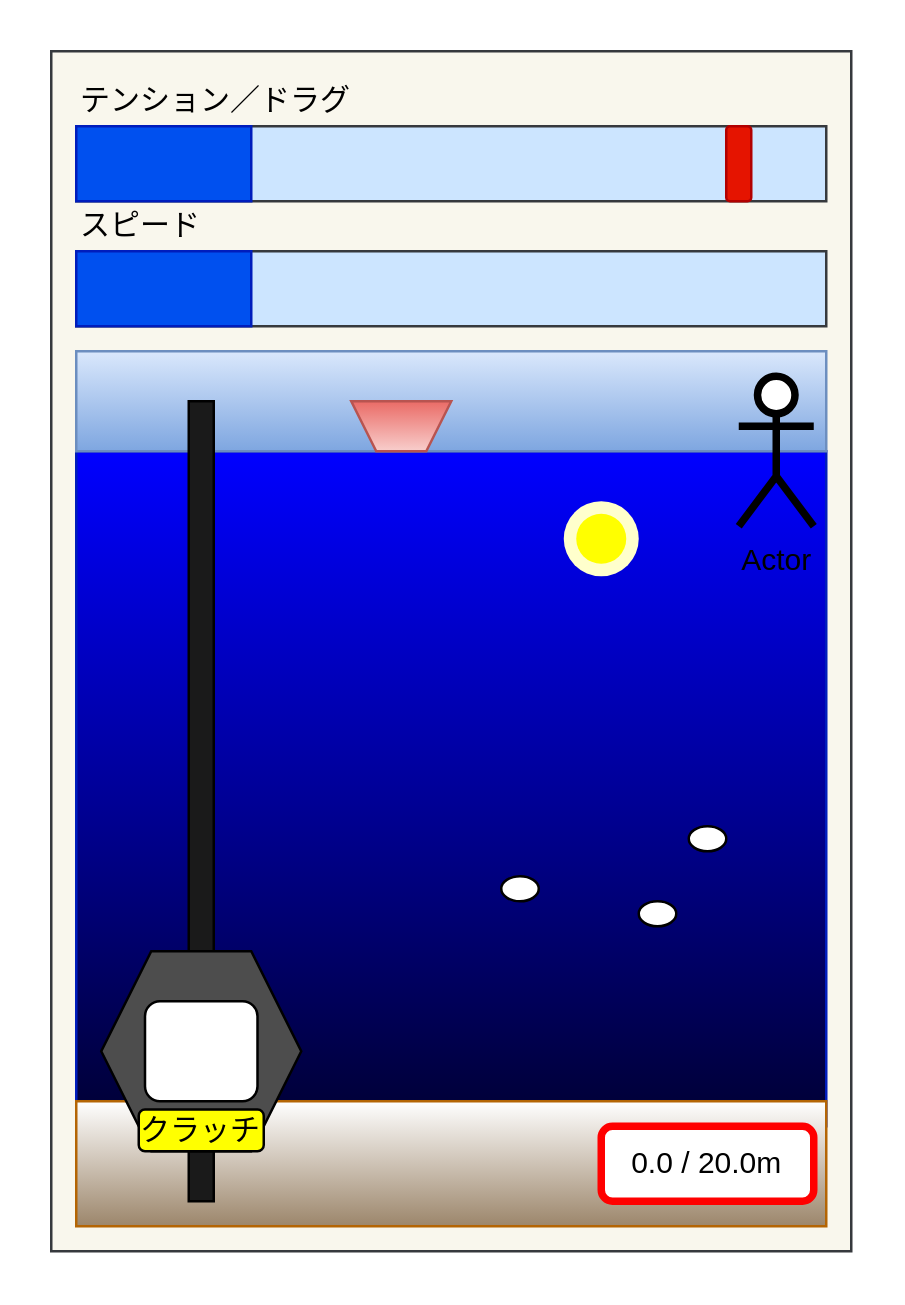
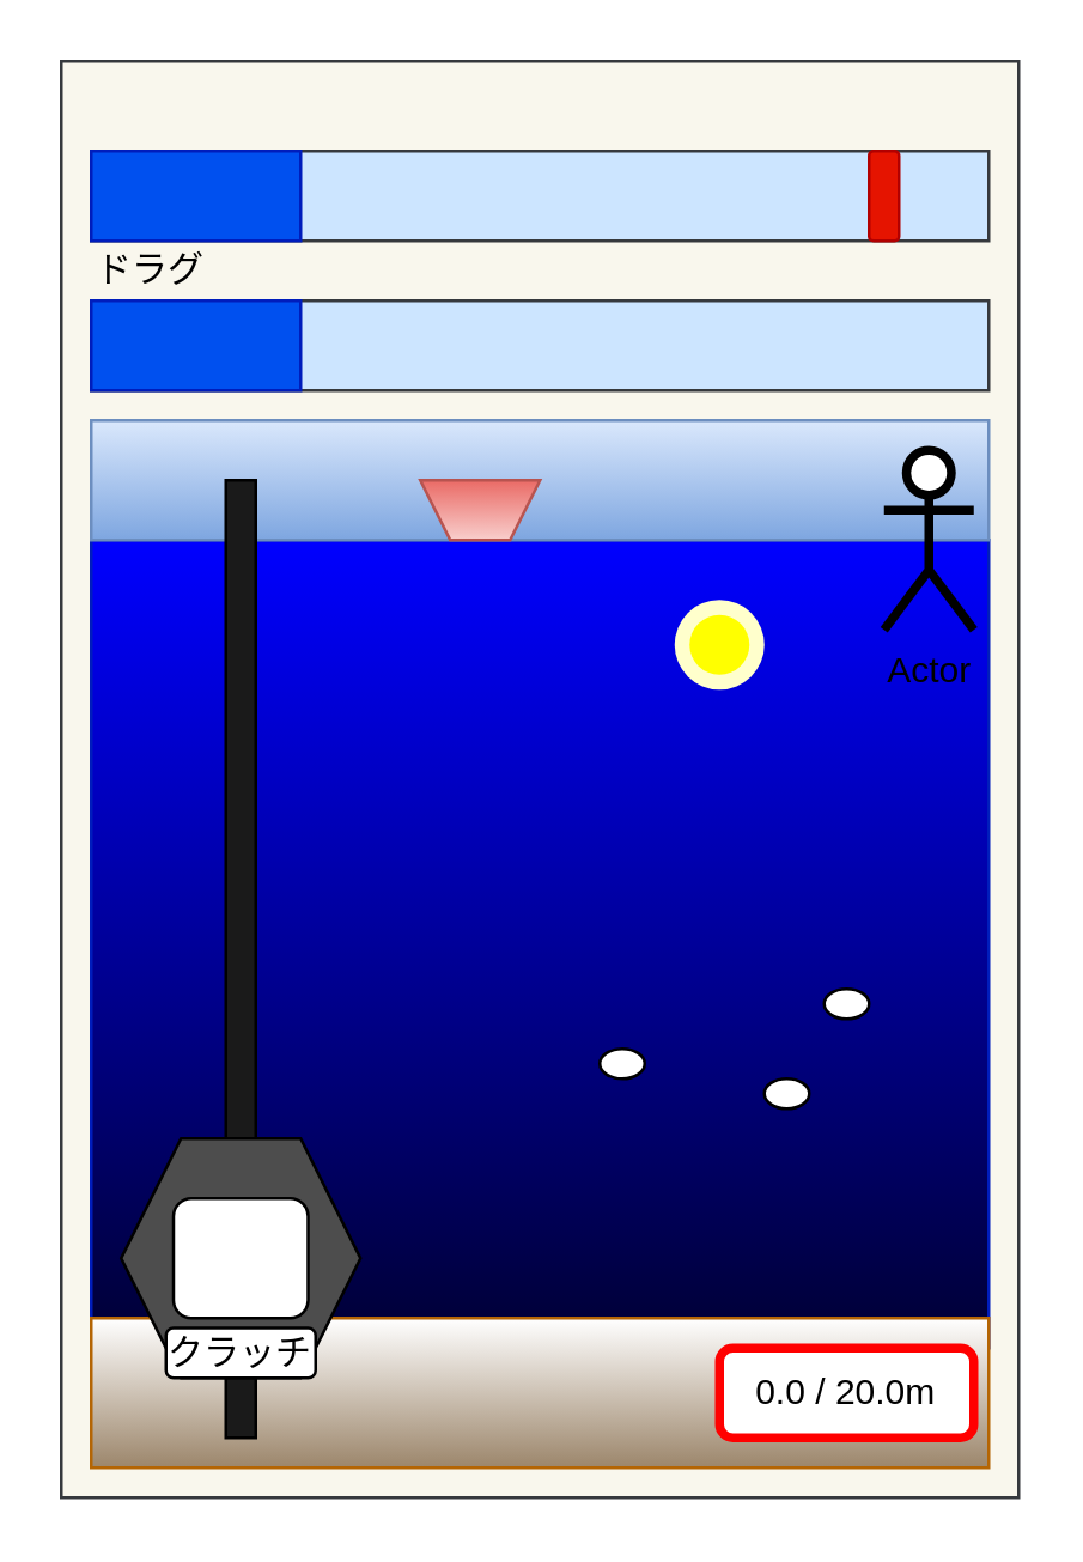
  <mxCell id="0" />
  <mxCell id="1" parent="0" />
  <mxCell id="2" value="" style="rounded=0;whiteSpace=wrap;html=1;fillColor=#f9f7ed;strokeColor=#36393d;" parent="1" vertex="1"><mxGeometry x="20" y="20" width="320" height="480" as="geometry" /></mxCell>
  <mxCell id="3" value="" style="rounded=0;whiteSpace=wrap;html=1;fillColor=#cce5ff;strokeColor=#36393d;" parent="1" vertex="1"><mxGeometry x="30" y="50" width="300" height="30" as="geometry" /></mxCell>
  <mxCell id="4" value="" style="rounded=0;whiteSpace=wrap;html=1;fillColor=#0050ef;strokeColor=#001DBC;fontColor=#ffffff;" parent="1" vertex="1"><mxGeometry x="30" y="50" width="70" height="30" as="geometry" /></mxCell>
  <mxCell id="5" value="" style="rounded=1;whiteSpace=wrap;html=1;fillColor=#e51400;strokeColor=#B20000;fontColor=#ffffff;" parent="1" vertex="1"><mxGeometry x="290" y="50" width="10" height="30" as="geometry" /></mxCell>
  <mxCell id="6" value="" style="rounded=0;whiteSpace=wrap;html=1;fillColor=#cce5ff;strokeColor=#36393d;" parent="1" vertex="1"><mxGeometry x="30" y="100" width="300" height="30" as="geometry" /></mxCell>
  <mxCell id="7" value="" style="rounded=0;whiteSpace=wrap;html=1;fillColor=#0050ef;strokeColor=#001DBC;fontColor=#ffffff;" parent="1" vertex="1"><mxGeometry x="30" y="100" width="70" height="30" as="geometry" /></mxCell>
- <mxCell id="8" value="テンション／ドラグ" style="text;html=1;strokeColor=none;fillColor=none;align=left;verticalAlign=middle;whiteSpace=wrap;rounded=0;fontColor=#000000;" parent="1" vertex="1"><mxGeometry x="30" y="30" width="120" height="20" as="geometry" /></mxCell>
- <mxCell id="9" value="スピード" style="text;html=1;strokeColor=none;fillColor=none;align=left;verticalAlign=middle;whiteSpace=wrap;rounded=0;fontColor=#000000;" parent="1" vertex="1"><mxGeometry x="30" y="80" width="120" height="20" as="geometry" /></mxCell>
+ <mxCell id="9" value="ドラグ" style="text;html=1;strokeColor=none;fillColor=none;align=left;verticalAlign=middle;whiteSpace=wrap;rounded=0;fontColor=#000000;" parent="1" vertex="1"><mxGeometry x="30" y="80" width="120" height="20" as="geometry" /></mxCell>
  <mxCell id="10" value="" style="rounded=0;whiteSpace=wrap;html=1;fontColor=#ffffff;align=left;fillColor=#000033;strokeColor=#001DBC;gradientDirection=north;gradientColor=#0000FF;" parent="1" vertex="1"><mxGeometry x="30" y="180" width="300" height="270" as="geometry" /></mxCell>
  <mxCell id="11" value="" style="ellipse;whiteSpace=wrap;html=1;aspect=fixed;fontColor=#000000;align=center;fillColor=#FFFFCC;strokeColor=none;" parent="1" vertex="1"><mxGeometry x="225" y="200" width="30" height="30" as="geometry" /></mxCell>
  <mxCell id="12" value="" style="ellipse;whiteSpace=wrap;html=1;aspect=fixed;fontColor=#000000;align=center;fillColor=#FFFF00;strokeColor=none;" parent="1" vertex="1"><mxGeometry x="230" y="205" width="20" height="20" as="geometry" /></mxCell>
  <mxCell id="13" value="" style="ellipse;whiteSpace=wrap;html=1;fillColor=#FFFFFF;" parent="1" vertex="1"><mxGeometry x="200" y="350" width="15" height="10" as="geometry" /></mxCell>
  <mxCell id="14" value="" style="ellipse;whiteSpace=wrap;html=1;fillColor=#FFFFFF;" parent="1" vertex="1"><mxGeometry x="275" y="330" width="15" height="10" as="geometry" /></mxCell>
  <mxCell id="15" value="" style="ellipse;whiteSpace=wrap;html=1;fillColor=#FFFFFF;" parent="1" vertex="1"><mxGeometry x="255" y="360" width="15" height="10" as="geometry" /></mxCell>
  <mxCell id="16" value="" style="rounded=0;whiteSpace=wrap;html=1;align=left;fillColor=#dae8fc;strokeColor=#6c8ebf;gradientColor=#7ea6e0;" parent="1" vertex="1"><mxGeometry x="30" y="140" width="300" height="40" as="geometry" /></mxCell>
  <mxCell id="17" value="" style="shape=trapezoid;perimeter=trapezoidPerimeter;whiteSpace=wrap;html=1;fixedSize=1;fillColor=#f8cecc;rotation=-180;gradientColor=#ea6b66;strokeColor=#b85450;size=10;" parent="1" vertex="1"><mxGeometry x="140" y="160" width="40" height="20" as="geometry" /></mxCell>
  <mxCell id="18" value="Actor" style="shape=umlActor;verticalLabelPosition=bottom;verticalAlign=top;html=1;outlineConnect=0;fontSize=12;fontColor=#000000;strokeColor=#000000;strokeWidth=3;fillColor=#FFFFFF;" parent="1" vertex="1"><mxGeometry x="295" y="150" width="30" height="60" as="geometry" /></mxCell>
  <mxCell id="19" value="" style="rounded=0;whiteSpace=wrap;html=1;align=left;fillColor=#9C866B;strokeColor=#b46504;gradientDirection=north;gradientColor=#ffffff;" vertex="1" parent="1"><mxGeometry x="30" y="440" width="300" height="50" as="geometry" /></mxCell>
  <mxCell id="20" value="0.0 / 20.0m" style="whiteSpace=wrap;html=1;fillColor=#FFFFFF;strokeColor=#FF0000;strokeWidth=3;fontSize=12;fontColor=#000000;rounded=1;" parent="1" vertex="1"><mxGeometry x="240" y="450" width="85" height="30" as="geometry" /></mxCell>
  <mxCell id="21" value="" style="rounded=0;whiteSpace=wrap;html=1;fillColor=#1A1A1A;" parent="1" vertex="1"><mxGeometry x="75" y="160" width="10" height="320" as="geometry" /></mxCell>
  <mxCell id="22" value="" style="shape=hexagon;perimeter=hexagonPerimeter2;whiteSpace=wrap;html=1;fixedSize=1;fillColor=#4D4D4D;" parent="1" vertex="1"><mxGeometry x="40" y="380" width="80" height="80" as="geometry" /></mxCell>
  <mxCell id="23" value="" style="rounded=1;whiteSpace=wrap;html=1;fillColor=#FFFFFF;" parent="1" vertex="1"><mxGeometry x="57.5" y="400" width="45" height="40" as="geometry" /></mxCell>
- <mxCell id="24" value="クラッチ" style="rounded=1;whiteSpace=wrap;html=1;align=center;fillColor=#ffff00;" parent="1" vertex="1"><mxGeometry x="55" y="443.33" width="50" height="16.67" as="geometry" /></mxCell>
+ <mxCell id="24" value="クラッチ" style="rounded=1;whiteSpace=wrap;html=1;align=center;" parent="1" vertex="1"><mxGeometry x="55" y="443.33" width="50" height="16.67" as="geometry" /></mxCell>
